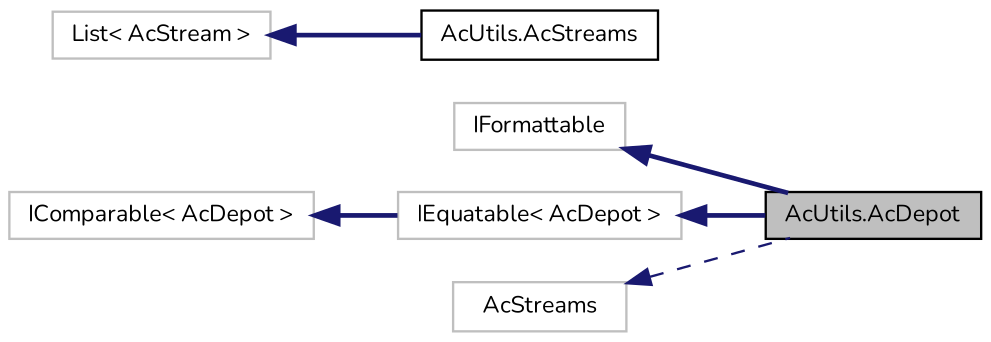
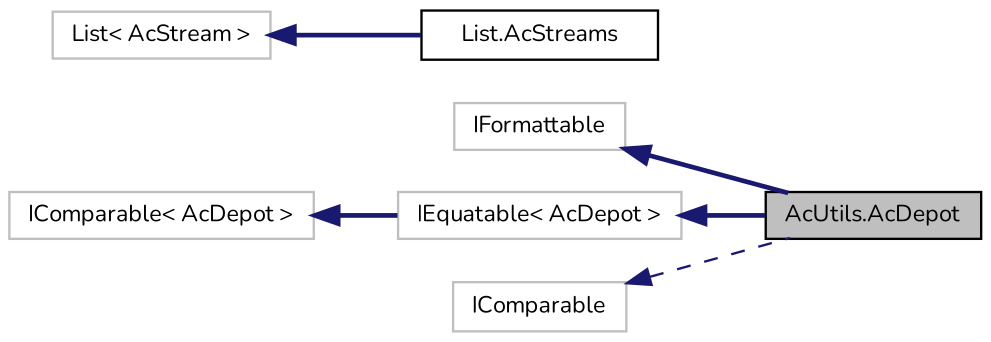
  digraph {
    fontname=Nunito
    rankdir=LR
    node [color=grey75 fillcolor=white fontname=Nunito fontsize=10 shape=record style=filled]
    edge [color=midnightblue dir=back fontname=Nunito fontsize=10 labelfontname=Helvetica labelfontsize=10 style=bold]
    n1 [color=black fillcolor=grey75 fontcolor=black height=0.2 label="AcUtils.AcDepot" width=0.4]
    n2 [height=0.2 label=IFormattable width=0.4]
    n3 [height=0.2 label="IEquatable\< AcDepot \>" width=0.4]
    n4 [height=0.2 label="IComparable\< AcDepot \>" width=0.4]
-   n5 [height=0.2 label=AcStreams width=0.4]
-   n6 [color=black height=0.2 label="AcUtils.AcStreams" width=0.4]
+   n5 [height=0.2 label=IComparable width=0.4]
+   n6 [color=black height=0.2 label="List.AcStreams" width=0.4]
    n7 [height=0.2 label="List\< AcStream \>" width=0.4]
    n2 -> n1
    n3 -> n1
    n4 -> n3
    n5 -> n1 [style=dashed]
    n7 -> n6
  }
